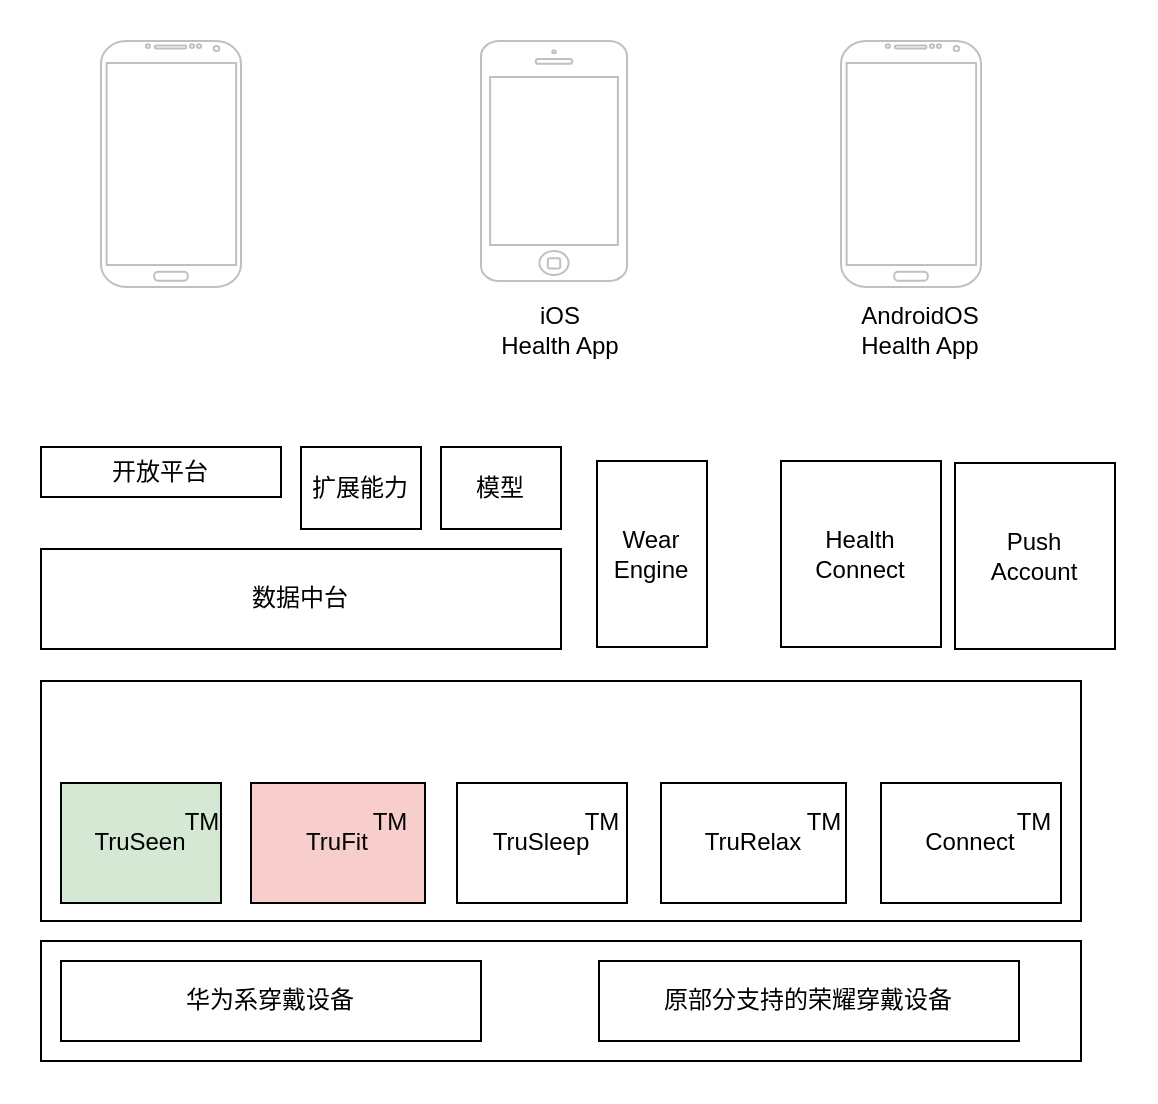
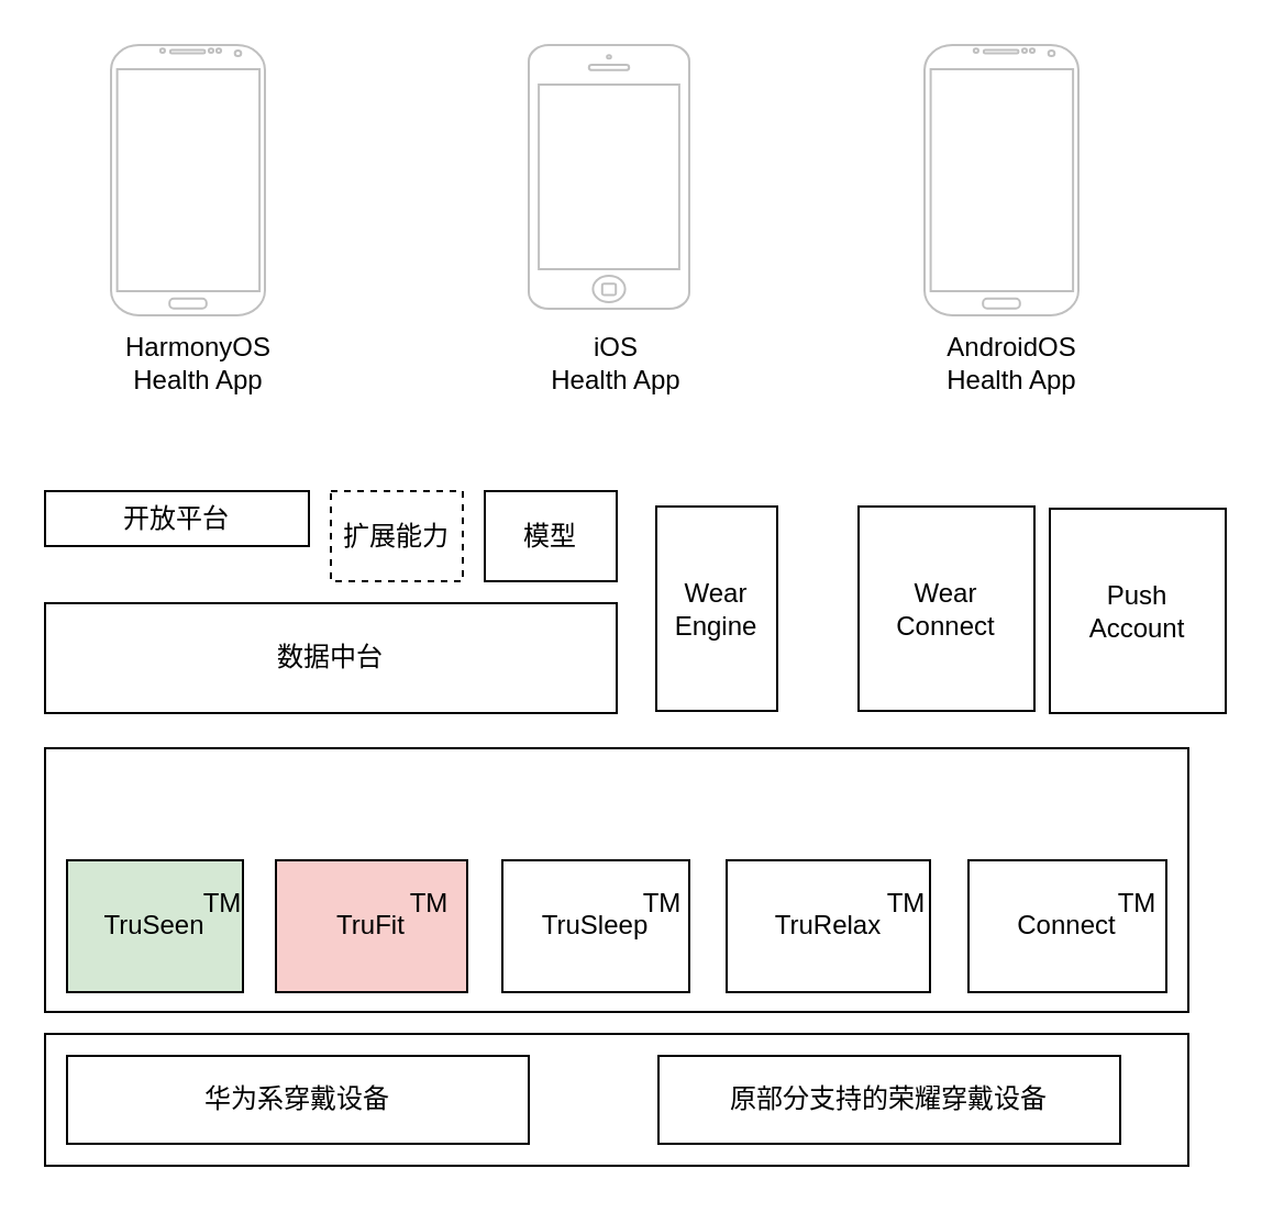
  <mxCell id="0" />
  <mxCell id="1" parent="0" />
  <mxCell id="2" value="" style="rounded=0;whiteSpace=wrap;html=1;" vertex="1" parent="1"><mxGeometry x="20" y="340" width="520" height="120" as="geometry" /></mxCell>
  <mxCell id="3" value="TruSeen" style="rounded=0;whiteSpace=wrap;html=1;fillColor=#d5e8d4;" vertex="1" parent="1"><mxGeometry x="30" y="391" width="80" height="60" as="geometry" /></mxCell>
  <mxCell id="4" value="TruSleep" style="rounded=0;whiteSpace=wrap;html=1;" vertex="1" parent="1"><mxGeometry x="228" y="391" width="85" height="60" as="geometry" /></mxCell>
  <mxCell id="5" value="TruFit" style="rounded=0;whiteSpace=wrap;html=1;aspect=fixed;fillColor=#f8cecc;" vertex="1" parent="1"><mxGeometry x="125" y="391" width="87" height="60" as="geometry" /></mxCell>
  <mxCell id="6" value="TM" style="text;html=1;strokeColor=none;fillColor=none;align=center;verticalAlign=middle;whiteSpace=wrap;rounded=0;" vertex="1" parent="1"><mxGeometry x="283" y="401" width="36" height="20" as="geometry" /></mxCell>
  <mxCell id="7" value="TM" style="text;html=1;strokeColor=none;fillColor=none;align=center;verticalAlign=middle;whiteSpace=wrap;rounded=0;" vertex="1" parent="1"><mxGeometry x="180" y="401" width="30" height="20" as="geometry" /></mxCell>
  <mxCell id="8" value="TM" style="text;html=1;strokeColor=none;fillColor=none;align=center;verticalAlign=middle;whiteSpace=wrap;rounded=0;" vertex="1" parent="1"><mxGeometry x="86" y="401" width="30" height="20" as="geometry" /></mxCell>
  <mxCell id="9" value="TruRelax" style="rounded=0;whiteSpace=wrap;html=1;" vertex="1" parent="1"><mxGeometry x="330" y="391" width="92.5" height="60" as="geometry" /></mxCell>
  <mxCell id="10" value="Connect" style="rounded=0;whiteSpace=wrap;html=1;" vertex="1" parent="1"><mxGeometry x="440" y="391" width="90" height="60" as="geometry" /></mxCell>
  <mxCell id="11" value="TM" style="text;html=1;strokeColor=none;fillColor=none;align=center;verticalAlign=middle;whiteSpace=wrap;rounded=0;" vertex="1" parent="1"><mxGeometry x="404" y="401" width="16" height="20" as="geometry" /></mxCell>
  <mxCell id="12" value="TM" style="text;html=1;strokeColor=none;fillColor=none;align=center;verticalAlign=middle;whiteSpace=wrap;rounded=0;" vertex="1" parent="1"><mxGeometry x="509" y="401" width="16" height="20" as="geometry" /></mxCell>
  <mxCell id="13" value="数据中台" style="rounded=0;whiteSpace=wrap;html=1;" vertex="1" parent="1"><mxGeometry x="20" y="274" width="260" height="50" as="geometry" /></mxCell>
  <mxCell id="14" value="开放平台" style="rounded=0;whiteSpace=wrap;html=1;" vertex="1" parent="1"><mxGeometry x="20" y="223" width="120" height="25" as="geometry" /></mxCell>
- <mxCell id="15" value="扩展能力" style="rounded=0;whiteSpace=wrap;html=1;" vertex="1" parent="1"><mxGeometry x="150" y="223" width="60" height="41" as="geometry" /></mxCell>
+ <mxCell id="15" value="扩展能力" style="rounded=0;whiteSpace=wrap;html=1;dashed=1;" vertex="1" parent="1"><mxGeometry x="150" y="223" width="60" height="41" as="geometry" /></mxCell>
  <mxCell id="16" value="模型" style="rounded=0;whiteSpace=wrap;html=1;" vertex="1" parent="1"><mxGeometry x="220" y="223" width="60" height="41" as="geometry" /></mxCell>
  <mxCell id="17" value="Wear&lt;br&gt;Engine" style="rounded=0;whiteSpace=wrap;html=1;" vertex="1" parent="1"><mxGeometry x="298" y="230" width="55" height="93" as="geometry" /></mxCell>
  <mxCell id="18" value="" style="rounded=0;whiteSpace=wrap;html=1;" vertex="1" parent="1"><mxGeometry x="20" y="470" width="520" height="60" as="geometry" /></mxCell>
  <mxCell id="19" value="华为系穿戴设备" style="rounded=0;whiteSpace=wrap;html=1;" vertex="1" parent="1"><mxGeometry x="30" y="480" width="210" height="40" as="geometry" /></mxCell>
  <mxCell id="20" value="原部分支持的荣耀穿戴设备" style="rounded=0;whiteSpace=wrap;html=1;" vertex="1" parent="1"><mxGeometry x="299" y="480" width="210" height="40" as="geometry" /></mxCell>
- <mxCell id="21" value="Health&lt;br&gt;Connect" style="rounded=0;whiteSpace=wrap;html=1;" vertex="1" parent="1"><mxGeometry x="390" y="230" width="80" height="93" as="geometry" /></mxCell>
+ <mxCell id="21" value="Wear&lt;br&gt;Connect" style="rounded=0;whiteSpace=wrap;html=1;" vertex="1" parent="1"><mxGeometry x="390" y="230" width="80" height="93" as="geometry" /></mxCell>
  <mxCell id="22" value="Push&lt;br&gt;Account" style="rounded=0;whiteSpace=wrap;html=1;" vertex="1" parent="1"><mxGeometry x="477" y="231" width="80" height="93" as="geometry" /></mxCell>
  <mxCell id="23" value="" style="verticalLabelPosition=bottom;verticalAlign=top;html=1;shadow=0;dashed=0;strokeWidth=1;shape=mxgraph.android.phone2;strokeColor=#c0c0c0;" vertex="1" parent="1"><mxGeometry x="50" y="20" width="70" height="123" as="geometry" /></mxCell>
  <mxCell id="24" value="" style="html=1;verticalLabelPosition=bottom;labelBackgroundColor=#ffffff;verticalAlign=top;shadow=0;dashed=0;strokeWidth=1;shape=mxgraph.ios7.misc.iphone;strokeColor=#c0c0c0;" vertex="1" parent="1"><mxGeometry x="240" y="20" width="73" height="120" as="geometry" /></mxCell>
  <mxCell id="25" value="" style="verticalLabelPosition=bottom;verticalAlign=top;html=1;shadow=0;dashed=0;strokeWidth=1;shape=mxgraph.android.phone2;strokeColor=#c0c0c0;" vertex="1" parent="1"><mxGeometry x="420" y="20" width="70" height="123" as="geometry" /></mxCell>
+ <mxCell id="26" value="HarmonyOS Health App" style="text;html=1;strokeColor=none;fillColor=none;align=center;verticalAlign=middle;whiteSpace=wrap;rounded=0;" vertex="1" parent="1"><mxGeometry x="50" y="150" width="80" height="30" as="geometry" /></mxCell>
  <mxCell id="27" value="iOS &lt;br&gt;Health App" style="text;html=1;strokeColor=none;fillColor=none;align=center;verticalAlign=middle;whiteSpace=wrap;rounded=0;" vertex="1" parent="1"><mxGeometry x="240" y="150" width="80" height="30" as="geometry" /></mxCell>
  <mxCell id="28" value="AndroidOS&lt;br&gt;Health App" style="text;html=1;strokeColor=none;fillColor=none;align=center;verticalAlign=middle;whiteSpace=wrap;rounded=0;" vertex="1" parent="1"><mxGeometry x="420" y="150" width="80" height="30" as="geometry" /></mxCell>
